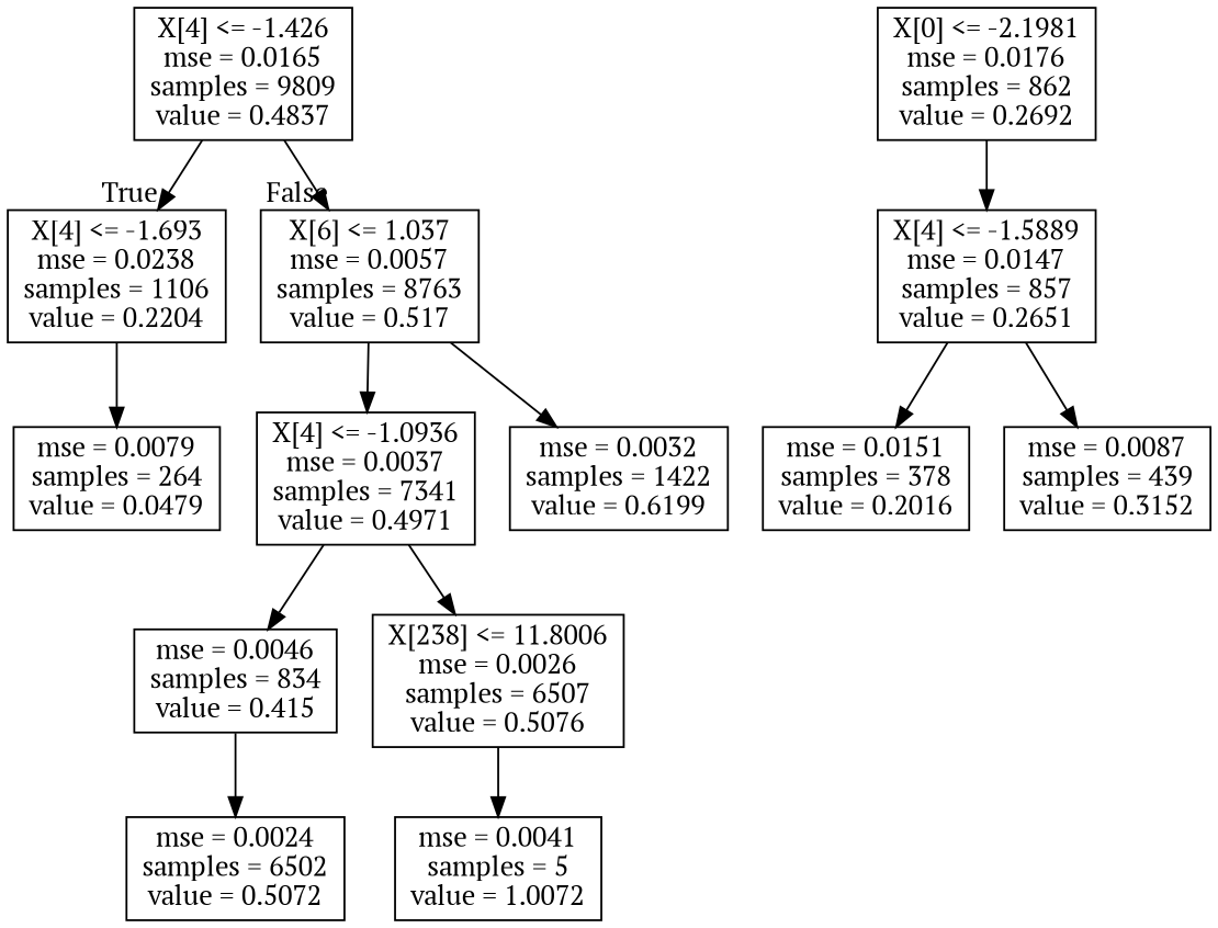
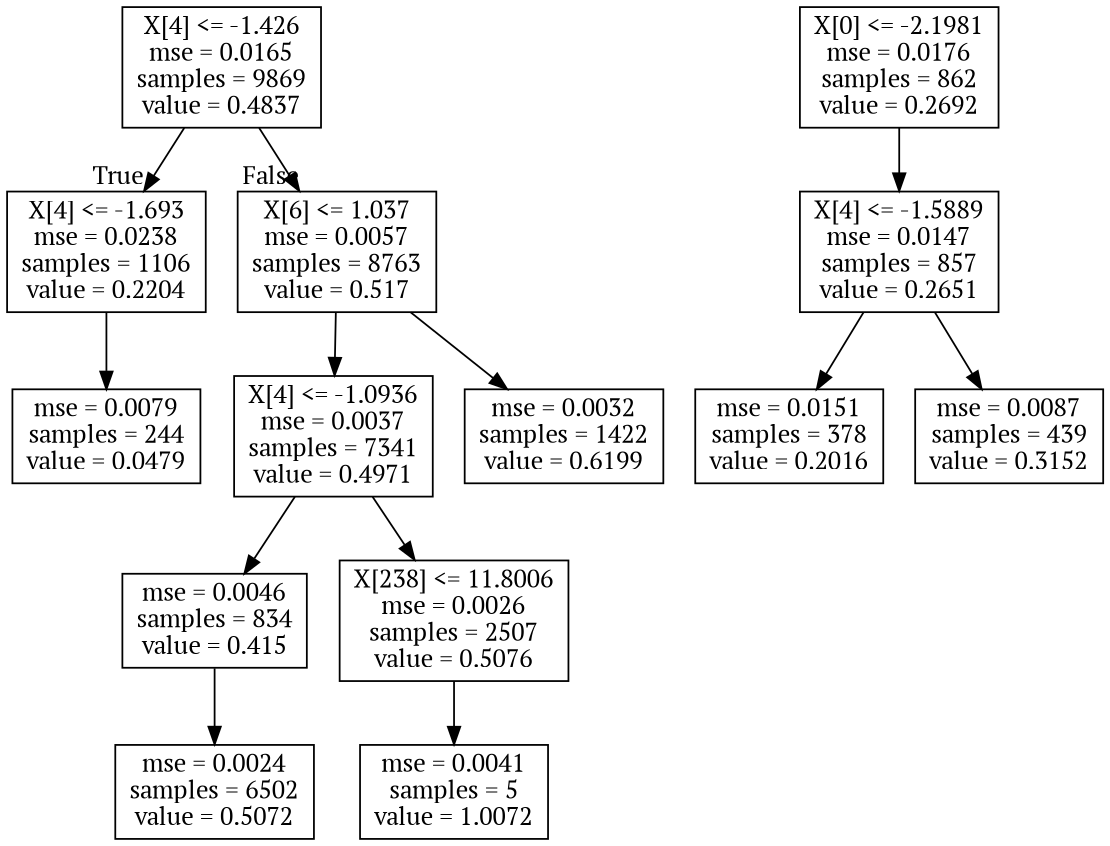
  digraph {
    fontname="PT Serif"
    node [fontname="PT Serif" shape=box]
    edge [fontname="PT Serif"]
-   n1 [label="X[4] <= -1.426\nmse = 0.0165\nsamples = 9809\nvalue = 0.4837"]
+   n1 [label="X[4] <= -1.426\nmse = 0.0165\nsamples = 9869\nvalue = 0.4837"]
    n2 [label="X[4] <= -1.693\nmse = 0.0238\nsamples = 1106\nvalue = 0.2204"]
    n3 [label="X[6] <= 1.037\nmse = 0.0057\nsamples = 8763\nvalue = 0.517"]
-   n4 [label="mse = 0.0079\nsamples = 264\nvalue = 0.0479"]
+   n4 [label="mse = 0.0079\nsamples = 244\nvalue = 0.0479"]
    n5 [label="X[4] <= -1.0936\nmse = 0.0037\nsamples = 7341\nvalue = 0.4971"]
    n6 [label="mse = 0.0032\nsamples = 1422\nvalue = 0.6199"]
    n7 [label="X[0] <= -2.1981\nmse = 0.0176\nsamples = 862\nvalue = 0.2692"]
    n8 [label="X[4] <= -1.5889\nmse = 0.0147\nsamples = 857\nvalue = 0.2651"]
    n9 [label="mse = 0.0151\nsamples = 378\nvalue = 0.2016"]
    n10 [label="mse = 0.0087\nsamples = 439\nvalue = 0.3152"]
    n11 [label="mse = 0.0046\nsamples = 834\nvalue = 0.415"]
-   n12 [label="X[238] <= 11.8006\nmse = 0.0026\nsamples = 6507\nvalue = 0.5076"]
+   n12 [label="X[238] <= 11.8006\nmse = 0.0026\nsamples = 2507\nvalue = 0.5076"]
    n13 [label="mse = 0.0024\nsamples = 6502\nvalue = 0.5072"]
    n14 [label="mse = 0.0041\nsamples = 5\nvalue = 1.0072"]
    n1 -> n2 [headlabel=True labelangle=45 labeldistance=2.5]
    n1 -> n3 [headlabel=False labelangle=-45 labeldistance=2.5]
    n2 -> n4
    n3 -> n5
    n3 -> n6
    n5 -> n11
    n5 -> n12
    n7 -> n8
    n8 -> n9
    n8 -> n10
    n11 -> n13
    n12 -> n14
  }
